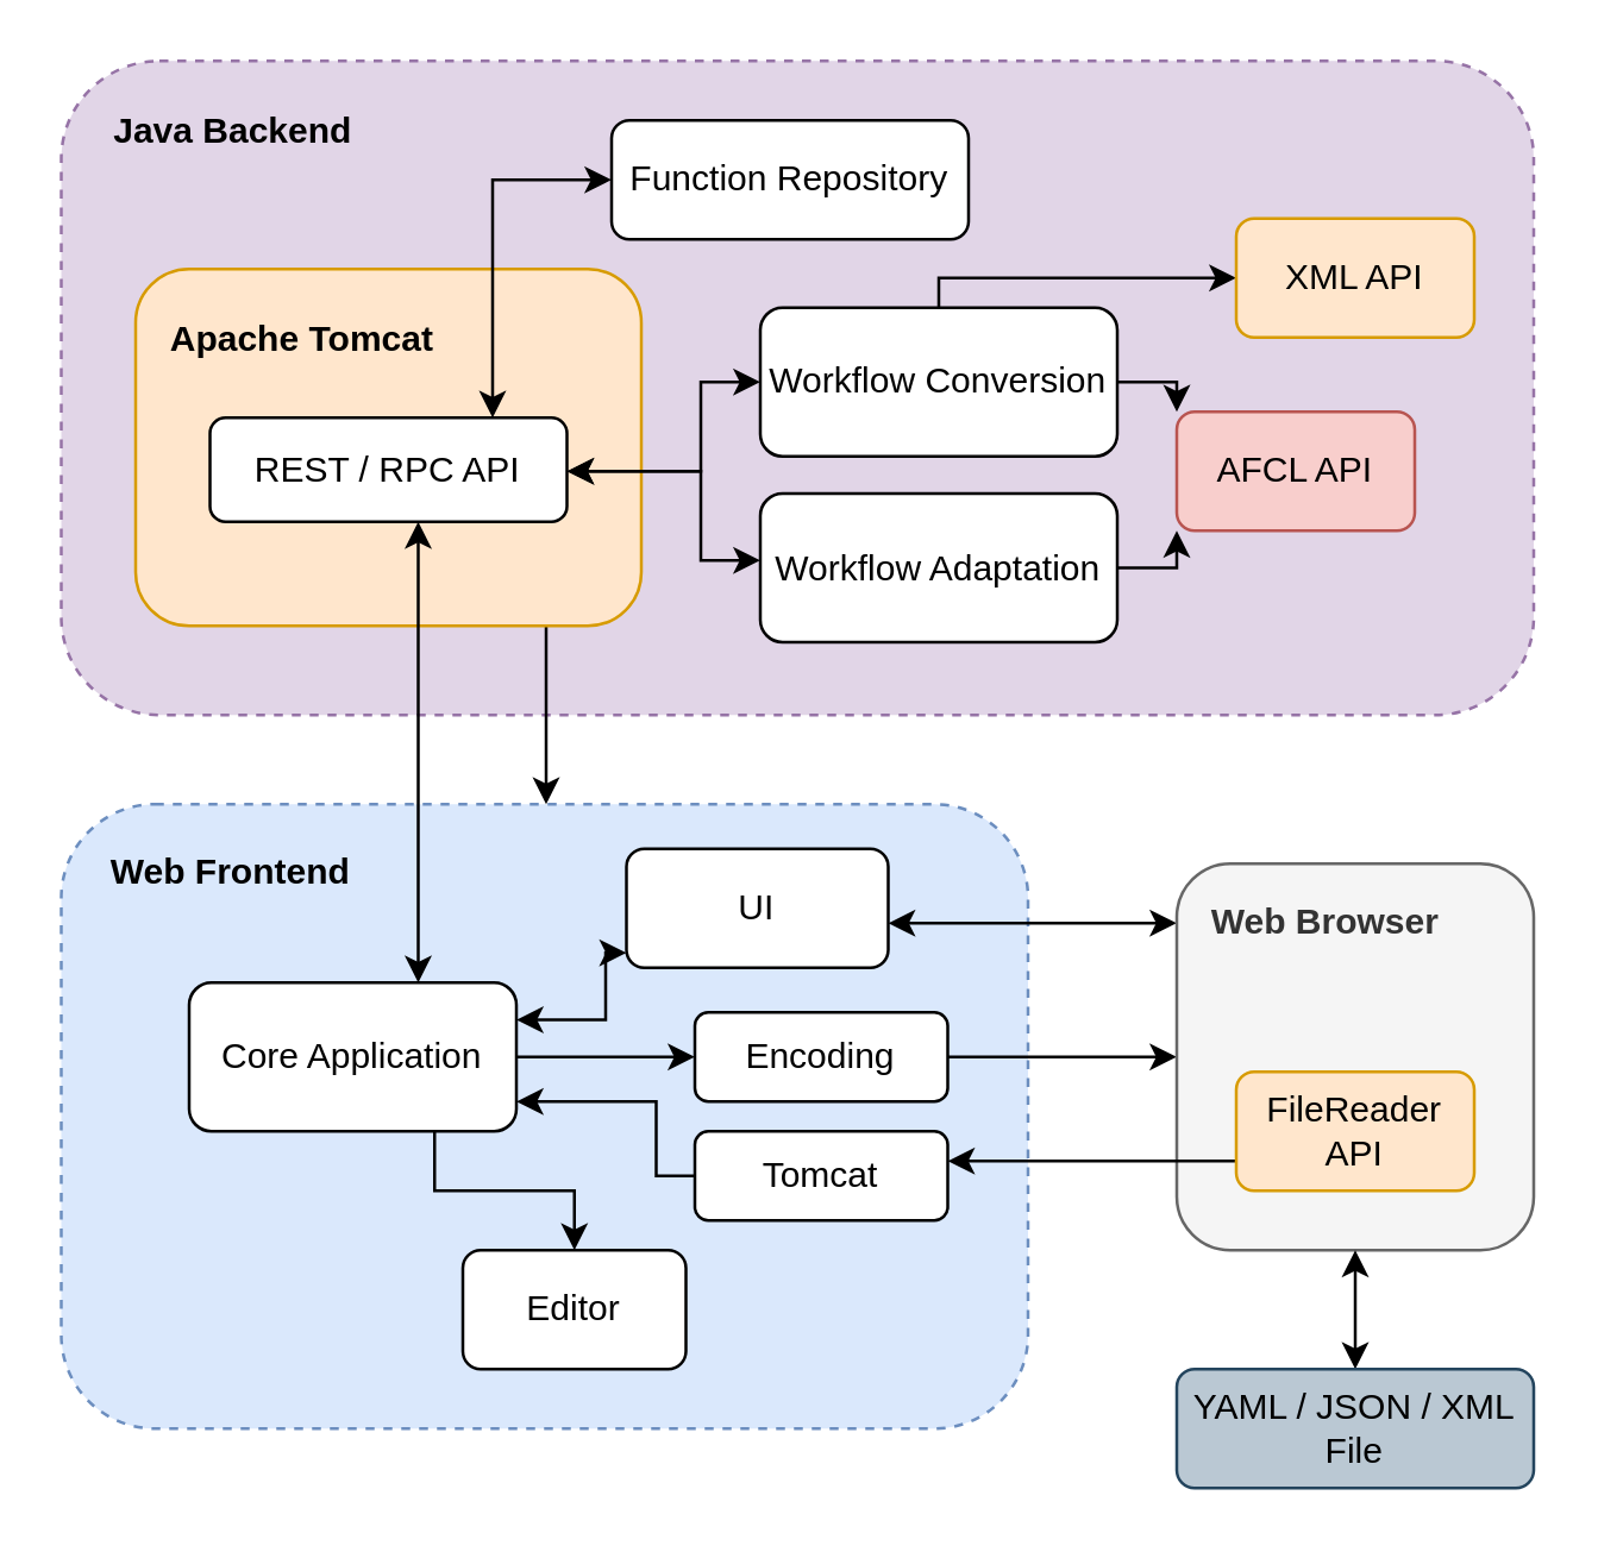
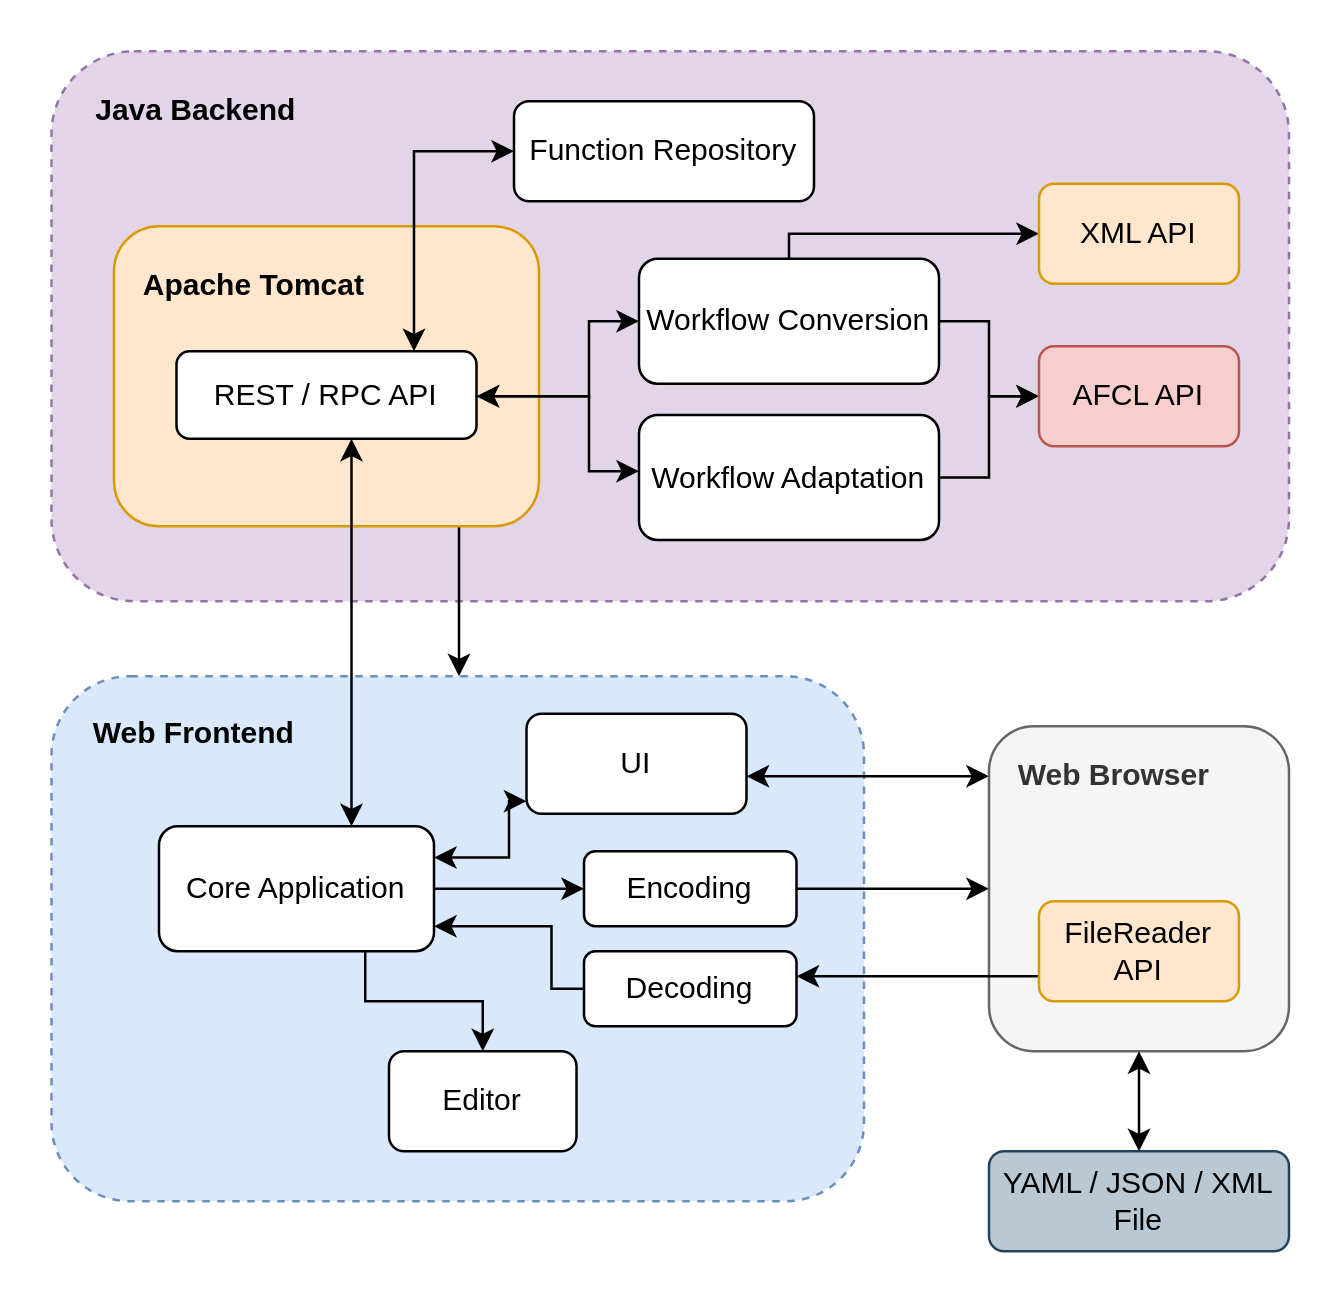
  <mxCell id="0" />
  <mxCell id="1" parent="0" />
  <mxCell id="2" value="Web Frontend" style="rounded=1;whiteSpace=wrap;html=1;align=left;dashed=1;verticalAlign=top;spacingLeft=6;spacing=11;fontStyle=1;fillColor=#dae8fc;strokeColor=#6c8ebf;" vertex="1" parent="1"><mxGeometry x="20" y="270" width="325" height="210" as="geometry" /></mxCell>
  <mxCell id="3" value="Java Backend" style="rounded=1;whiteSpace=wrap;html=1;align=left;dashed=1;verticalAlign=top;spacingLeft=6;spacing=12;fontStyle=1;fillColor=#e1d5e7;strokeColor=#9673a6;" vertex="1" parent="1"><mxGeometry x="20" y="20" width="495" height="220" as="geometry" /></mxCell>
  <mxCell id="4" style="edgeStyle=orthogonalEdgeStyle;rounded=0;orthogonalLoop=1;jettySize=auto;html=1;startArrow=none;startFill=0;" edge="1" parent="1" source="5" target="2"><mxGeometry relative="1" as="geometry"><Array as="points"><mxPoint x="183" y="240" /><mxPoint x="183" y="240" /></Array></mxGeometry></mxCell>
  <mxCell id="5" value="&lt;div&gt;&lt;b&gt;Apache Tomcat&lt;br&gt;&lt;/b&gt;&lt;/div&gt;" style="rounded=1;whiteSpace=wrap;html=1;fillColor=#ffe6cc;strokeColor=#d79b00;align=left;verticalAlign=top;labelPosition=center;verticalLabelPosition=middle;spacingTop=0;spacing=12;" vertex="1" parent="1"><mxGeometry x="45" y="90" width="170" height="120" as="geometry" /></mxCell>
  <mxCell id="6" style="edgeStyle=orthogonalEdgeStyle;rounded=0;orthogonalLoop=1;jettySize=auto;html=1;startArrow=none;startFill=0;" edge="1" parent="1" source="10" target="24"><mxGeometry relative="1" as="geometry"><Array as="points"><mxPoint x="200" y="355" /><mxPoint x="200" y="355" /></Array></mxGeometry></mxCell>
  <mxCell id="7" style="edgeStyle=orthogonalEdgeStyle;rounded=0;orthogonalLoop=1;jettySize=auto;html=1;exitX=1;exitY=0.25;exitDx=0;exitDy=0;startArrow=classic;startFill=1;" edge="1" parent="1" source="10" target="27"><mxGeometry relative="1" as="geometry"><Array as="points"><mxPoint x="203" y="343" /><mxPoint x="203" y="320" /></Array></mxGeometry></mxCell>
  <mxCell id="8" style="edgeStyle=orthogonalEdgeStyle;rounded=0;orthogonalLoop=1;jettySize=auto;html=1;startArrow=classic;startFill=1;endArrow=none;endFill=0;" edge="1" parent="1" source="10" target="25"><mxGeometry relative="1" as="geometry"><Array as="points"><mxPoint x="220" y="370" /><mxPoint x="220" y="395" /></Array></mxGeometry></mxCell>
  <mxCell id="9" style="edgeStyle=orthogonalEdgeStyle;rounded=0;orthogonalLoop=1;jettySize=auto;html=1;exitX=0.75;exitY=1;exitDx=0;exitDy=0;startArrow=none;startFill=0;endArrow=classic;endFill=1;" edge="1" parent="1" source="10" target="34"><mxGeometry relative="1" as="geometry" /></mxCell>
  <mxCell id="10" value="Core Application" style="rounded=1;whiteSpace=wrap;html=1;" vertex="1" parent="1"><mxGeometry x="63" y="330" width="110" height="50" as="geometry" /></mxCell>
  <mxCell id="11" style="edgeStyle=orthogonalEdgeStyle;rounded=0;orthogonalLoop=1;jettySize=auto;html=1;startArrow=classic;startFill=1;" edge="1" parent="1" source="13" target="10"><mxGeometry relative="1" as="geometry"><mxPoint x="130" y="305" as="targetPoint" /><Array as="points"><mxPoint x="140" y="260" /><mxPoint x="140" y="260" /></Array></mxGeometry></mxCell>
  <mxCell id="12" style="edgeStyle=orthogonalEdgeStyle;rounded=0;orthogonalLoop=1;jettySize=auto;html=1;startArrow=classic;startFill=1;" edge="1" parent="1" source="13" target="22"><mxGeometry relative="1" as="geometry"><Array as="points"><mxPoint x="165" y="60" /></Array></mxGeometry></mxCell>
  <mxCell id="13" value="REST / RPC API" style="rounded=1;whiteSpace=wrap;html=1;" vertex="1" parent="1"><mxGeometry x="70" y="140" width="120" height="35" as="geometry" /></mxCell>
  <mxCell id="14" style="edgeStyle=orthogonalEdgeStyle;rounded=0;orthogonalLoop=1;jettySize=auto;html=1;startArrow=none;startFill=0;" edge="1" parent="1" source="17" target="28"><mxGeometry relative="1" as="geometry"><Array as="points"><mxPoint x="315" y="93" /></Array></mxGeometry></mxCell>
  <mxCell id="15" style="edgeStyle=orthogonalEdgeStyle;rounded=0;orthogonalLoop=1;jettySize=auto;html=1;startArrow=classic;startFill=1;" edge="1" parent="1" source="17" target="13"><mxGeometry relative="1" as="geometry"><Array as="points"><mxPoint x="235" y="128" /><mxPoint x="235" y="158" /></Array></mxGeometry></mxCell>
  <mxCell id="16" style="edgeStyle=orthogonalEdgeStyle;rounded=0;orthogonalLoop=1;jettySize=auto;html=1;startArrow=none;startFill=0;exitX=1;exitY=0.5;exitDx=0;exitDy=0;" edge="1" parent="1" source="17" target="21"><mxGeometry relative="1" as="geometry"><Array as="points"><mxPoint x="395" y="128" /><mxPoint x="395" y="158" /></Array></mxGeometry></mxCell>
  <mxCell id="17" value="Workflow Conversion " style="rounded=1;whiteSpace=wrap;html=1;align=center;labelPosition=center;verticalLabelPosition=middle;verticalAlign=middle;" vertex="1" parent="1"><mxGeometry x="255" y="103" width="120" height="50" as="geometry" /></mxCell>
  <mxCell id="18" style="edgeStyle=orthogonalEdgeStyle;rounded=0;orthogonalLoop=1;jettySize=auto;html=1;exitX=1;exitY=0.5;exitDx=0;exitDy=0;startArrow=none;startFill=0;" edge="1" parent="1" source="20" target="21"><mxGeometry relative="1" as="geometry"><Array as="points"><mxPoint x="395" y="191" /></Array></mxGeometry></mxCell>
  <mxCell id="19" style="edgeStyle=orthogonalEdgeStyle;rounded=0;orthogonalLoop=1;jettySize=auto;html=1;startArrow=classic;startFill=1;" edge="1" parent="1" source="20" target="13"><mxGeometry relative="1" as="geometry"><mxPoint x="235" y="188" as="sourcePoint" /><Array as="points"><mxPoint x="235" y="188" /><mxPoint x="235" y="158" /></Array></mxGeometry></mxCell>
  <mxCell id="20" value="Workflow Adaptation" style="rounded=1;whiteSpace=wrap;html=1;align=center;labelPosition=center;verticalLabelPosition=middle;verticalAlign=middle;" vertex="1" parent="1"><mxGeometry x="255" y="165.5" width="120" height="50" as="geometry" /></mxCell>
- <mxCell id="21" value="AFCL API" style="rounded=1;whiteSpace=wrap;html=1;align=center;labelPosition=center;verticalLabelPosition=middle;verticalAlign=middle;fillColor=#f8cecc;strokeColor=#b85450;" vertex="1" parent="1"><mxGeometry x="395" y="138" width="80" height="40" as="geometry" /></mxCell>
+ <mxCell id="21" value="AFCL API" style="rounded=1;whiteSpace=wrap;html=1;align=center;labelPosition=center;verticalLabelPosition=middle;verticalAlign=middle;fillColor=#f8cecc;strokeColor=#b85450;" vertex="1" parent="1"><mxGeometry x="415" y="138" width="80" height="40" as="geometry" /></mxCell>
  <mxCell id="22" value="Function Repository" style="rounded=1;whiteSpace=wrap;html=1;align=center;labelPosition=center;verticalLabelPosition=middle;verticalAlign=middle;" vertex="1" parent="1"><mxGeometry x="205" y="40" width="120" height="40" as="geometry" /></mxCell>
  <mxCell id="23" style="edgeStyle=orthogonalEdgeStyle;rounded=0;orthogonalLoop=1;jettySize=auto;html=1;exitX=1;exitY=0.5;exitDx=0;exitDy=0;startArrow=none;startFill=0;endArrow=classic;endFill=1;" edge="1" parent="1" source="24" target="29"><mxGeometry relative="1" as="geometry"><Array as="points"><mxPoint x="360" y="355" /><mxPoint x="360" y="355" /></Array></mxGeometry></mxCell>
  <mxCell id="24" value="Encoding" style="rounded=1;whiteSpace=wrap;html=1;" vertex="1" parent="1"><mxGeometry x="233" y="340" width="85" height="30" as="geometry" /></mxCell>
- <mxCell id="25" value="Tomcat" style="rounded=1;whiteSpace=wrap;html=1;" vertex="1" parent="1"><mxGeometry x="233" y="380" width="85" height="30" as="geometry" /></mxCell>
+ <mxCell id="25" value="Decoding" style="rounded=1;whiteSpace=wrap;html=1;" vertex="1" parent="1"><mxGeometry x="233" y="380" width="85" height="30" as="geometry" /></mxCell>
  <mxCell id="26" style="edgeStyle=orthogonalEdgeStyle;rounded=0;orthogonalLoop=1;jettySize=auto;html=1;startArrow=classic;startFill=1;" edge="1" parent="1" source="27" target="29"><mxGeometry relative="1" as="geometry"><Array as="points"><mxPoint x="380" y="310" /><mxPoint x="380" y="310" /></Array></mxGeometry></mxCell>
  <mxCell id="27" value="UI" style="rounded=1;whiteSpace=wrap;html=1;" vertex="1" parent="1"><mxGeometry x="210" y="285" width="88" height="40" as="geometry" /></mxCell>
  <mxCell id="28" value="XML API" style="rounded=1;whiteSpace=wrap;html=1;align=center;labelPosition=center;verticalLabelPosition=middle;verticalAlign=middle;fillColor=#ffe6cc;strokeColor=#d79b00;" vertex="1" parent="1"><mxGeometry x="415" y="73" width="80" height="40" as="geometry" /></mxCell>
  <mxCell id="29" value="Web Browser" style="rounded=1;whiteSpace=wrap;html=1;align=left;fillColor=#f5f5f5;strokeColor=#666666;fontColor=#333333;verticalAlign=top;fontStyle=1;spacingLeft=4;spacing=8;" vertex="1" parent="1"><mxGeometry x="395" y="290" width="120" height="130" as="geometry" /></mxCell>
  <mxCell id="30" style="edgeStyle=orthogonalEdgeStyle;rounded=0;orthogonalLoop=1;jettySize=auto;html=1;startArrow=none;startFill=0;" edge="1" parent="1" source="31" target="25"><mxGeometry relative="1" as="geometry"><Array as="points"><mxPoint x="390" y="390" /><mxPoint x="390" y="390" /></Array></mxGeometry></mxCell>
  <mxCell id="31" value="FileReader API" style="rounded=1;whiteSpace=wrap;html=1;align=center;labelPosition=center;verticalLabelPosition=middle;verticalAlign=middle;fillColor=#ffe6cc;strokeColor=#d79b00;" vertex="1" parent="1"><mxGeometry x="415" y="360" width="80" height="40" as="geometry" /></mxCell>
  <mxCell id="32" style="edgeStyle=orthogonalEdgeStyle;rounded=0;orthogonalLoop=1;jettySize=auto;html=1;exitX=0.5;exitY=0;exitDx=0;exitDy=0;entryX=0.5;entryY=1;entryDx=0;entryDy=0;startArrow=classic;startFill=1;" edge="1" parent="1" source="33" target="29"><mxGeometry relative="1" as="geometry" /></mxCell>
  <mxCell id="33" value="&lt;div&gt;YAML / JSON / XML File&lt;br&gt;&lt;/div&gt;" style="rounded=1;whiteSpace=wrap;html=1;align=center;fillColor=#bac8d3;strokeColor=#23445d;" vertex="1" parent="1"><mxGeometry x="395" y="460" width="120" height="40" as="geometry" /></mxCell>
  <mxCell id="34" value="Editor" style="rounded=1;whiteSpace=wrap;html=1;" vertex="1" parent="1"><mxGeometry x="155" y="420" width="75" height="40" as="geometry" /></mxCell>
